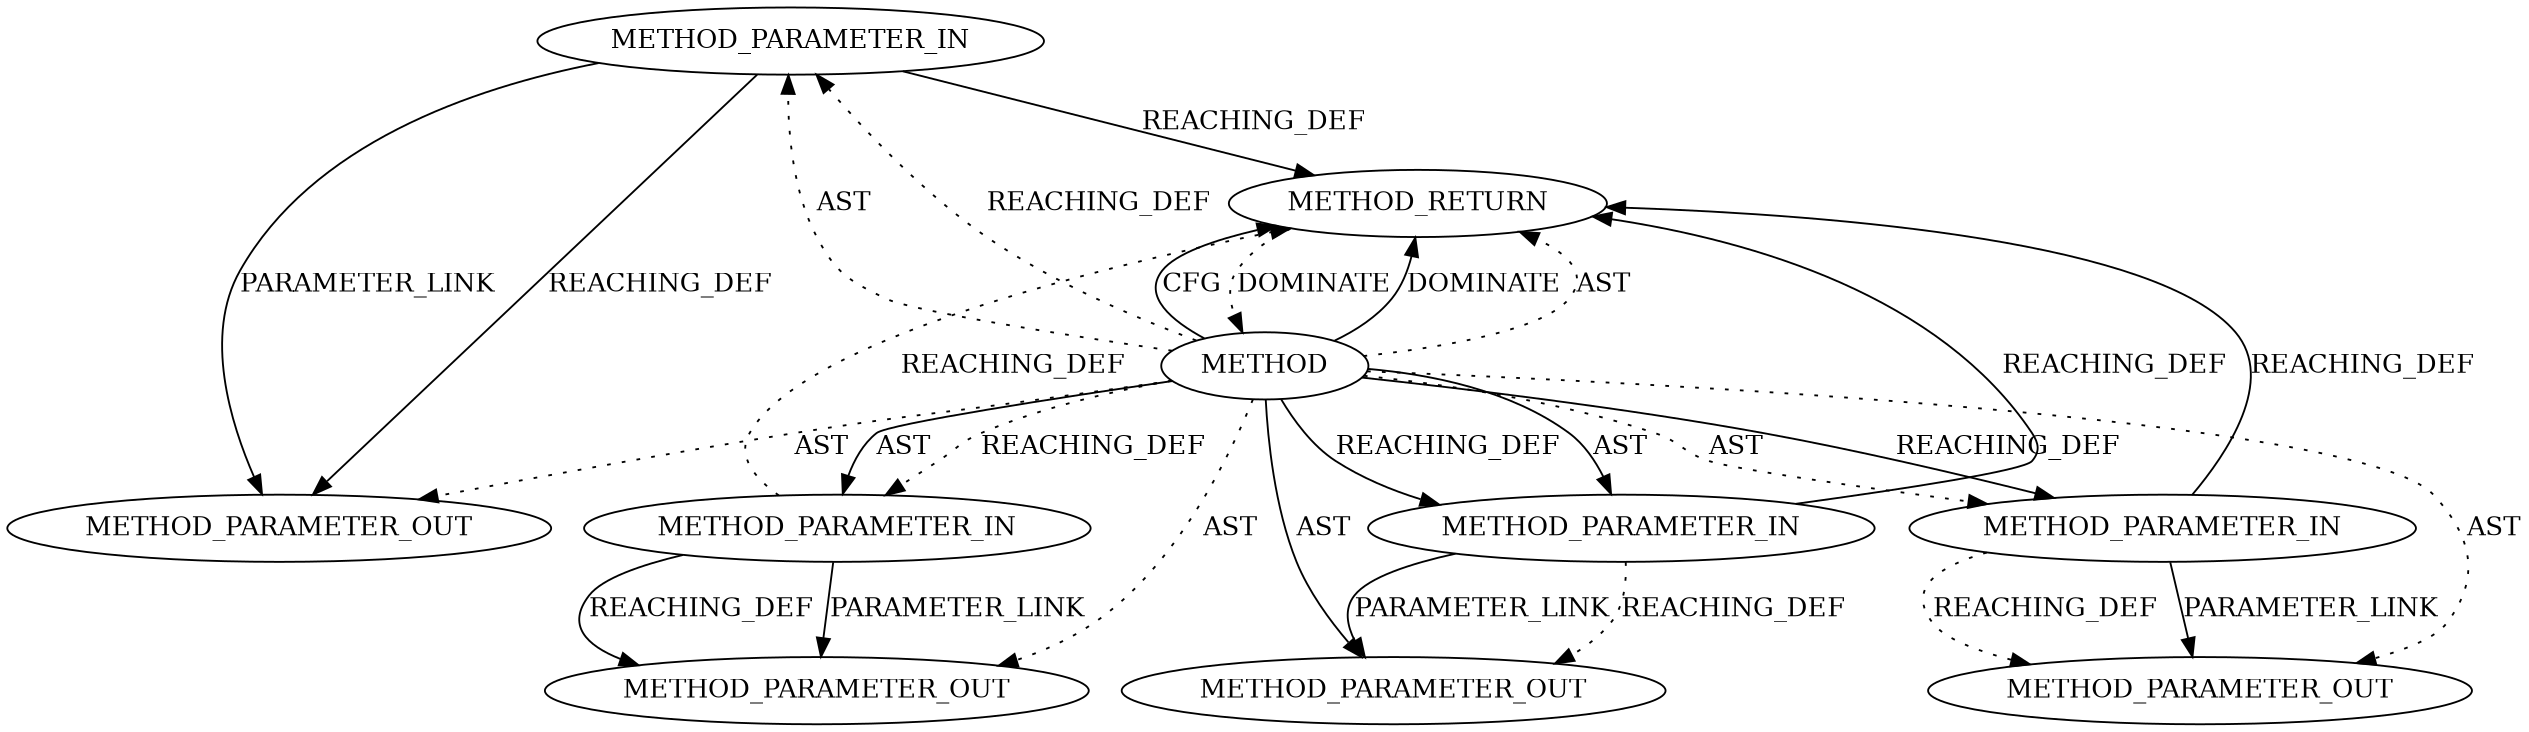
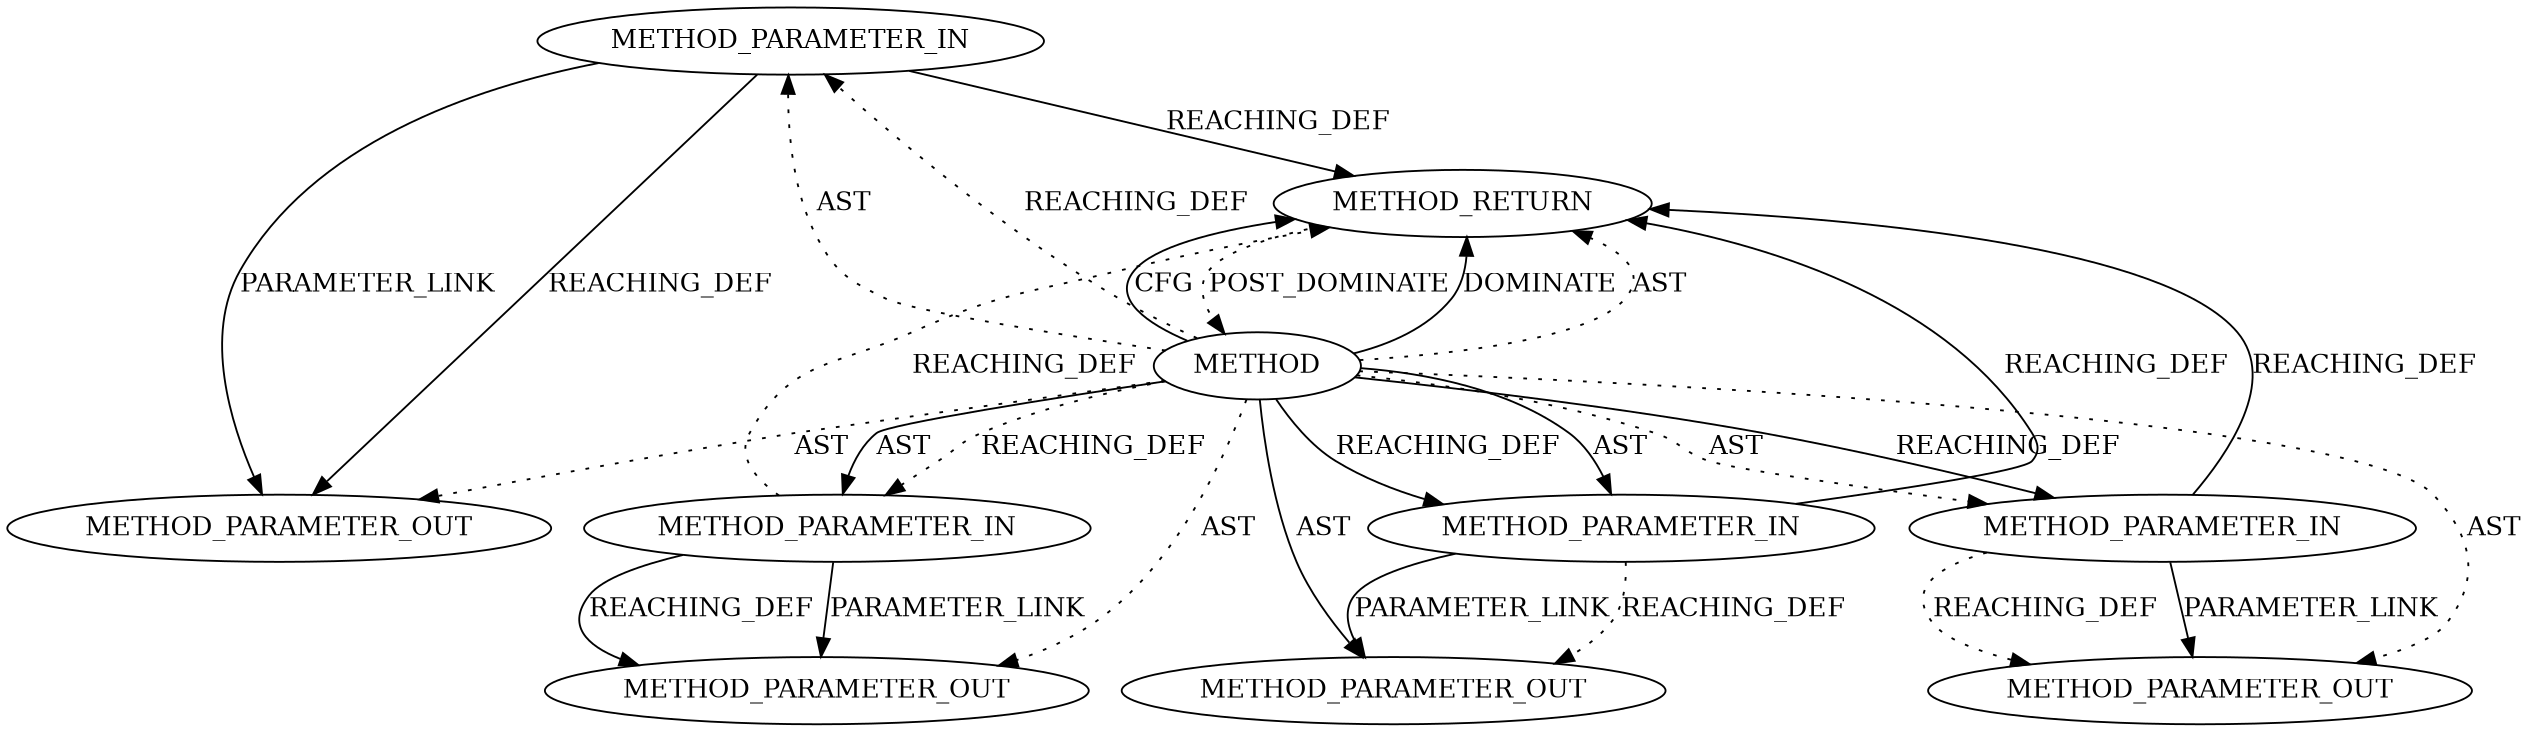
  digraph {
    node [CODE=p4 EVALUATION_STRATEGY=BY_VALUE IS_VARIADIC=false NAME=p4 ORDER=2 TYPE_FULL_NAME=ANY]
    edge [style=solid]
    n1 [INDEX=4 ORDER=4 label=METHOD_PARAMETER_IN]
    n2 [INDEX=4 ORDER=4 label=METHOD_PARAMETER_OUT]
    n3 [CODE=RET label=METHOD_RETURN IS_VARIADIC="" NAME=""]
    n4 [AST_PARENT_FULL_NAME="<global>" AST_PARENT_TYPE=NAMESPACE_BLOCK CODE="<empty>" FILENAME="<empty>" FULL_NAME=skb_copy_datagram_msg IS_EXTERNAL=true NAME=skb_copy_datagram_msg ORDER=0 label=METHOD EVALUATION_STRATEGY="" IS_VARIADIC="" TYPE_FULL_NAME=""]
    n5 [CODE=p2 INDEX=2 NAME=p2 label=METHOD_PARAMETER_IN]
    n6 [CODE=p2 INDEX=2 NAME=p2 label=METHOD_PARAMETER_OUT]
    n7 [CODE=p3 INDEX=3 NAME=p3 ORDER=3 label=METHOD_PARAMETER_OUT]
    n8 [CODE=p1 INDEX=1 NAME=p1 ORDER=1 label=METHOD_PARAMETER_IN]
    n9 [CODE=p1 INDEX=1 NAME=p1 ORDER=1 label=METHOD_PARAMETER_OUT]
    n10 [CODE=p3 INDEX=3 NAME=p3 ORDER=3 label=METHOD_PARAMETER_IN]
    n1 -> n2 [label=PARAMETER_LINK]
    n1 -> n2 [VARIABLE=p4 label=REACHING_DEF]
    n1 -> n3 [VARIABLE=p4 label=REACHING_DEF]
-   n3 -> n4 [label=DOMINATE style=dotted]
+   n3 -> n4 [label=POST_DOMINATE style=dotted]
    n4 -> n1 [label=AST style=dotted]
    n4 -> n1 [label=REACHING_DEF style=dotted]
    n4 -> n2 [label=AST style=dotted]
    n4 -> n3 [label=DOMINATE]
    n4 -> n3 [label=AST style=dotted]
    n4 -> n3 [label=CFG]
    n4 -> n5 [label=AST]
    n4 -> n5 [label=REACHING_DEF]
    n4 -> n6 [label=AST]
    n4 -> n7 [label=AST style=dotted]
    n4 -> n8 [label=AST style=dotted]
    n4 -> n8 [label=REACHING_DEF]
    n4 -> n9 [label=AST style=dotted]
    n4 -> n10 [label=REACHING_DEF style=dotted]
    n4 -> n10 [label=AST]
    n5 -> n3 [VARIABLE=p2 label=REACHING_DEF]
    n5 -> n6 [label=PARAMETER_LINK]
    n5 -> n6 [VARIABLE=p2 label=REACHING_DEF style=dotted]
    n8 -> n3 [VARIABLE=p1 label=REACHING_DEF]
    n8 -> n9 [VARIABLE=p1 label=REACHING_DEF style=dotted]
    n8 -> n9 [label=PARAMETER_LINK]
    n10 -> n3 [VARIABLE=p3 label=REACHING_DEF style=dotted]
    n10 -> n7 [VARIABLE=p3 label=REACHING_DEF]
    n10 -> n7 [label=PARAMETER_LINK]
  }
